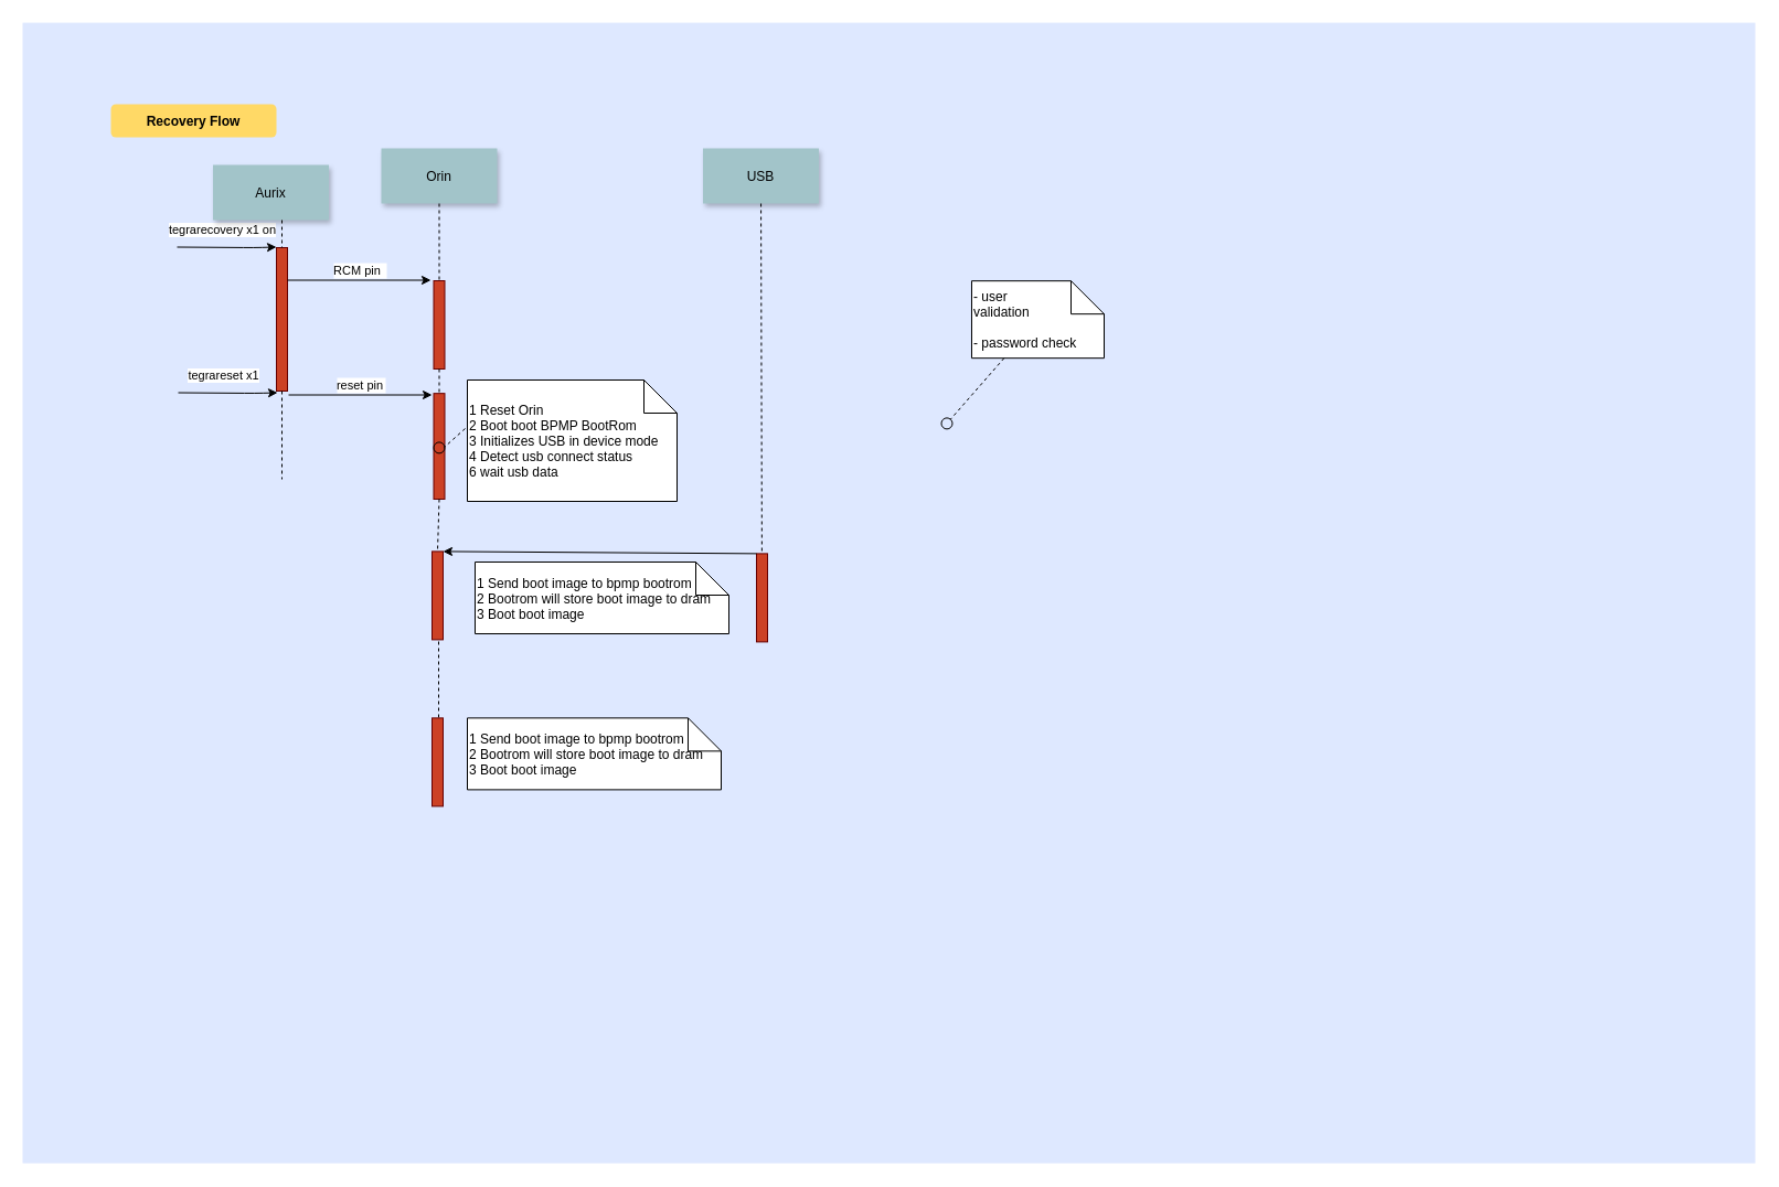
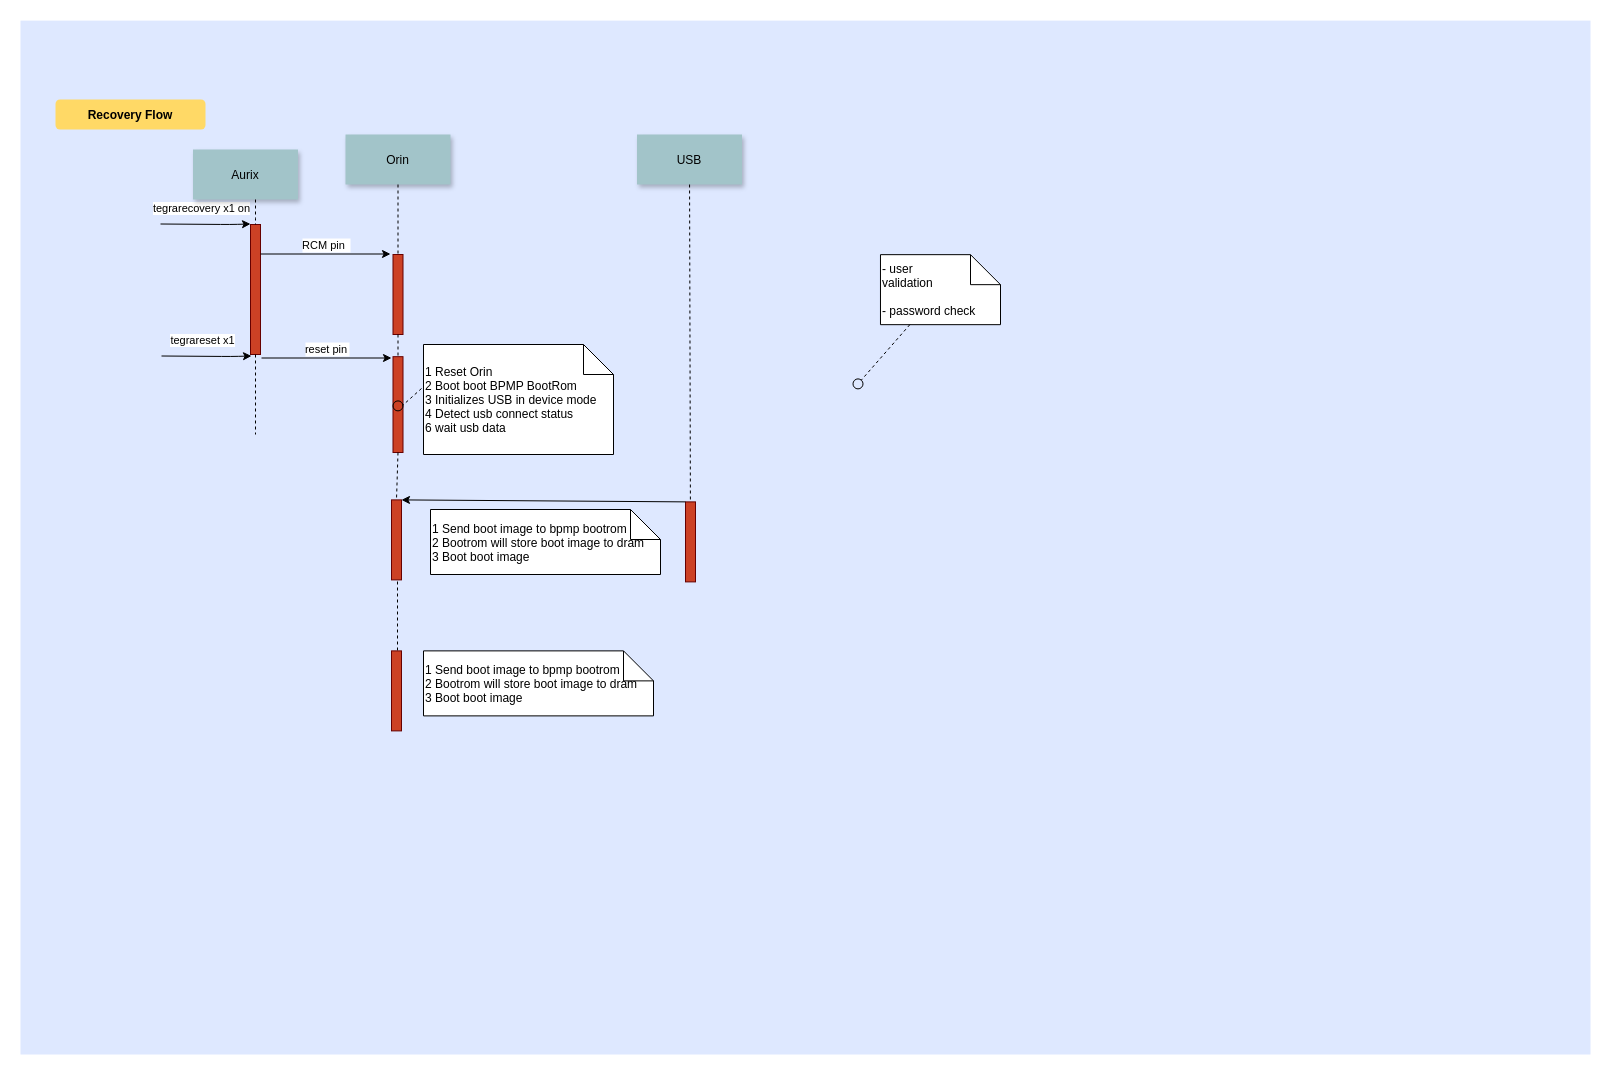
  <mxCell id="0" />
  <mxCell id="1" parent="0" />
  <mxCell id="2" value="" style="fillColor=#DEE8FF;strokeColor=none" parent="1" vertex="1"><mxGeometry x="20" y="20.12" width="1570" height="1033.88" as="geometry" /></mxCell>
  <mxCell id="3" value="" style="fillColor=#CC4125;strokeColor=#660000" parent="1" vertex="1"><mxGeometry x="250" y="224" width="10" height="130" as="geometry" /></mxCell>
  <mxCell id="4" value="" style="edgeStyle=none;verticalLabelPosition=top;verticalAlign=bottom;labelPosition=left;align=right" parent="1" edge="1"><mxGeometry width="100" height="100" as="geometry"><mxPoint x="160" y="223.5" as="sourcePoint" /><mxPoint x="250" y="223.5" as="targetPoint" /><Array as="points"><mxPoint x="230" y="224" /></Array><mxPoint as="offset" /></mxGeometry></mxCell>
  <mxCell id="5" value="tegrarecovery x1 on" style="edgeLabel;html=1;align=center;verticalAlign=middle;resizable=0;points=[];" vertex="1" connectable="0" parent="4"><mxGeometry relative="1" as="geometry"><mxPoint x="-4" y="-16" as="offset" /></mxGeometry></mxCell>
  <mxCell id="6" value="Aurix" style="shadow=1;fillColor=#A2C4C9;strokeColor=none" parent="1" vertex="1"><mxGeometry x="192.5" y="149" width="105" height="50" as="geometry" /></mxCell>
  <mxCell id="7" value="" style="fillColor=#CC4125;strokeColor=#660000" parent="1" vertex="1"><mxGeometry x="392.5" y="254" width="10" height="80" as="geometry" /></mxCell>
  <mxCell id="8" value="Orin" style="shadow=1;fillColor=#A2C4C9;strokeColor=none" parent="1" vertex="1"><mxGeometry x="345" y="134" width="105" height="50" as="geometry" /></mxCell>
  <mxCell id="9" value="" style="edgeStyle=none;endArrow=none;dashed=1" parent="1" source="8" target="7" edge="1"><mxGeometry x="272.335" y="165" width="100" height="100" as="geometry"><mxPoint x="397.259" y="184" as="sourcePoint" /><mxPoint x="397.576" y="239" as="targetPoint" /></mxGeometry></mxCell>
  <mxCell id="10" value="RCM pin " style="edgeStyle=none;verticalLabelPosition=top;verticalAlign=bottom" parent="1" edge="1"><mxGeometry x="220" y="92" width="100" height="100" as="geometry"><mxPoint x="260" y="253.5" as="sourcePoint" /><mxPoint x="390" y="253.5" as="targetPoint" /></mxGeometry></mxCell>
  <mxCell id="11" value="" style="fillColor=#CC4125;strokeColor=#660000" parent="1" vertex="1"><mxGeometry x="685" y="501.394" width="10" height="80" as="geometry" /></mxCell>
  <mxCell id="12" value="USB" style="shadow=1;fillColor=#A2C4C9;strokeColor=none" parent="1" vertex="1"><mxGeometry x="636.5" y="134" width="105" height="50" as="geometry" /></mxCell>
  <mxCell id="13" value="" style="edgeStyle=none;endArrow=none;dashed=1" parent="1" source="12" target="11" edge="1"><mxGeometry x="614.488" y="175.0" width="100" height="100" as="geometry"><mxPoint x="724.653" y="184" as="sourcePoint" /><mxPoint x="724.653" y="334" as="targetPoint" /></mxGeometry></mxCell>
  <mxCell id="14" value="" style="edgeStyle=elbowEdgeStyle;elbow=horizontal;endArrow=none;dashed=1" parent="1" source="6" target="3" edge="1"><mxGeometry x="230.0" y="310" width="100" height="100" as="geometry"><mxPoint x="280" y="484" as="sourcePoint" /><mxPoint x="380" y="384" as="targetPoint" /></mxGeometry></mxCell>
  <mxCell id="15" value="" style="ellipse;fillColor=none" parent="1" vertex="1"><mxGeometry x="852.5" y="378.394" width="10.0" height="10" as="geometry" /></mxCell>
  <mxCell id="16" value=" - user&#10; validation&#10;&#10; - password check" style="shape=note;align=left" parent="1" vertex="1"><mxGeometry x="879.973" y="254.174" width="120.027" height="70" as="geometry" /></mxCell>
  <mxCell id="17" value="" style="edgeStyle=none;endArrow=none;dashed=1" parent="1" source="16" target="15" edge="1"><mxGeometry x="1030" y="180" width="100" height="100" as="geometry"><mxPoint x="1080" y="354" as="sourcePoint" /><mxPoint x="1180" y="254" as="targetPoint" /></mxGeometry></mxCell>
  <mxCell id="18" value="" style="edgeStyle=none;dashed=1;endArrow=none" parent="1" source="3" edge="1"><mxGeometry x="50" y="300" width="100" height="100" as="geometry"><mxPoint x="100" y="474" as="sourcePoint" /><mxPoint x="255" y="434" as="targetPoint" /></mxGeometry></mxCell>
  <mxCell id="19" value="" style="fillColor=#CC4125;strokeColor=#660000" parent="1" vertex="1"><mxGeometry x="392.5" y="356.167" width="10" height="95.833" as="geometry" /></mxCell>
  <mxCell id="20" value="" style="edgeStyle=none;endArrow=none;dashed=1" parent="1" source="7" target="19" edge="1"><mxGeometry x="376.571" y="339.697" width="100" height="100" as="geometry"><mxPoint x="501.736" y="358.697" as="sourcePoint" /><mxPoint x="501.736" y="538.091" as="targetPoint" /></mxGeometry></mxCell>
- <mxCell id="21" value="Recovery Flow" style="rounded=1;fontStyle=1;fillColor=#FFD966;strokeColor=none" parent="1" vertex="1"><mxGeometry x="100" y="94" width="150" height="30" as="geometry" /></mxCell>
+ <mxCell id="21" value="Recovery Flow" style="rounded=1;fontStyle=1;fillColor=#FFD966;strokeColor=none" parent="1" vertex="1"><mxGeometry x="55" y="99" width="150" height="30" as="geometry" /></mxCell>
  <mxCell id="22" value="" style="edgeStyle=none;verticalLabelPosition=top;verticalAlign=bottom;labelPosition=left;align=right" edge="1" parent="1"><mxGeometry width="100" height="100" as="geometry"><mxPoint x="161" y="355.5" as="sourcePoint" /><mxPoint x="251" y="355.5" as="targetPoint" /><Array as="points"><mxPoint x="231" y="356" /></Array><mxPoint as="offset" /></mxGeometry></mxCell>
  <mxCell id="23" value="tegrareset x1" style="edgeLabel;html=1;align=center;verticalAlign=middle;resizable=0;points=[];" vertex="1" connectable="0" parent="22"><mxGeometry relative="1" as="geometry"><mxPoint x="-4" y="-16" as="offset" /></mxGeometry></mxCell>
  <mxCell id="24" value="reset pin" style="edgeStyle=none;verticalLabelPosition=top;verticalAlign=bottom" edge="1" parent="1"><mxGeometry x="220" y="92" width="100" height="100" as="geometry"><mxPoint x="261" y="357.5" as="sourcePoint" /><mxPoint x="391" y="357.5" as="targetPoint" /></mxGeometry></mxCell>
  <mxCell id="25" value="1 Reset Orin&#10;2 Boot boot BPMP BootRom&#10;3 Initializes USB in device mode&#10;4 Detect usb connect status&#10;6 wait usb data" style="shape=note;align=left" vertex="1" parent="1"><mxGeometry x="423" y="344" width="190" height="110" as="geometry" /></mxCell>
  <mxCell id="26" value="" style="edgeStyle=none;endArrow=none;dashed=1" edge="1" parent="1"><mxGeometry x="1030" y="180" width="100" height="100" as="geometry"><mxPoint x="421" y="388" as="sourcePoint" /><mxPoint x="402" y="405" as="targetPoint" /></mxGeometry></mxCell>
  <mxCell id="27" value="" style="ellipse;fillColor=none" vertex="1" parent="1"><mxGeometry x="392.5" y="400.394" width="10.0" height="10" as="geometry" /></mxCell>
  <mxCell id="28" value="" style="fillColor=#CC4125;strokeColor=#660000" vertex="1" parent="1"><mxGeometry x="391" y="499.394" width="10" height="80" as="geometry" /></mxCell>
  <mxCell id="29" value="" style="edgeStyle=none;dashed=1;endArrow=none;exitX=0.5;exitY=1;exitDx=0;exitDy=0;entryX=0.5;entryY=0;entryDx=0;entryDy=0;" edge="1" parent="1" source="19" target="28"><mxGeometry x="50" y="300" width="100" height="100" as="geometry"><mxPoint x="265" y="364" as="sourcePoint" /><mxPoint x="398" y="484" as="targetPoint" /></mxGeometry></mxCell>
  <mxCell id="30" value="" style="endArrow=classic;html=1;rounded=0;entryX=1;entryY=0;entryDx=0;entryDy=0;exitX=0;exitY=0;exitDx=0;exitDy=0;" edge="1" parent="1" source="11" target="28"><mxGeometry width="50" height="50" relative="1" as="geometry"><mxPoint x="670" y="504" as="sourcePoint" /><mxPoint x="680" y="564" as="targetPoint" /></mxGeometry></mxCell>
  <mxCell id="31" value="1 Send boot image to bpmp bootrom&#10;2 Bootrom will store boot image to dram&#10;3 Boot boot image" style="shape=note;align=left" vertex="1" parent="1"><mxGeometry x="430" y="509" width="230" height="65" as="geometry" /></mxCell>
  <mxCell id="32" value="" style="edgeStyle=none;endArrow=none;dashed=1" edge="1" parent="1"><mxGeometry x="272.335" y="165" width="100" height="100" as="geometry"><mxPoint x="397" y="581" as="sourcePoint" /><mxPoint x="397" y="651" as="targetPoint" /></mxGeometry></mxCell>
  <mxCell id="33" value="" style="fillColor=#CC4125;strokeColor=#660000" vertex="1" parent="1"><mxGeometry x="391" y="650.394" width="10" height="80" as="geometry" /></mxCell>
  <mxCell id="34" value="1 Send boot image to bpmp bootrom&#10;2 Bootrom will store boot image to dram&#10;3 Boot boot image" style="shape=note;align=left" vertex="1" parent="1"><mxGeometry x="423" y="650.39" width="230" height="65" as="geometry" /></mxCell>
